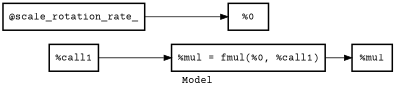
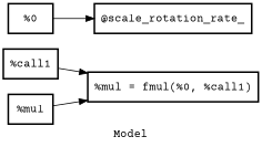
  digraph {
    fontname="Courier Prime"
    label=Model
    rankdir=LR
    node [fontname="Courier Prime" penwidth=2 shape=record]
    edge [fontname="Courier Prime"]
    n1 [label="{%call1}"]
    n2 [label="{%mul = fmul(%0, %call1)}"]
    n3 [label="{%mul}"]
    n4 [label="{%0}"]
    n5 [label="{@scale_rotation_rate_}"]
    n1 -> n2
-   n2 -> n3
-   n5 -> n4
+   n3 -> n2
+   n4 -> n5
  }
